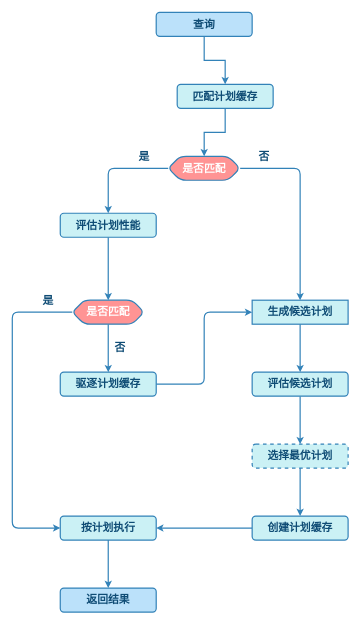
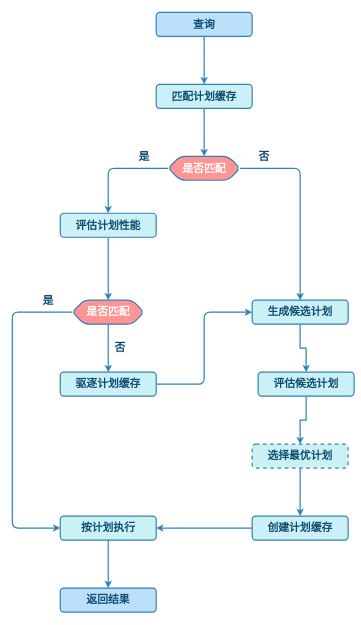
  <mxCell id="0" />
  <mxCell id="1" parent="0" />
  <mxCell id="2" value="" style="edgeStyle=orthogonalEdgeStyle;shape=connector;rounded=0;orthogonalLoop=1;jettySize=auto;html=1;labelBackgroundColor=default;strokeColor=#3282B8;strokeWidth=2;align=center;verticalAlign=middle;fontFamily=Comic Sans MS;fontSize=18;fontColor=#0F4C75;endArrow=classic;endFill=1;" parent="1" source="3" target="8" edge="1"><mxGeometry relative="1" as="geometry" /></mxCell>
- <mxCell id="3" value="匹配计划缓存" style="rounded=1;whiteSpace=wrap;html=1;fontFamily=Comic Sans MS;fontStyle=1;labelBackgroundColor=none;fillColor=#CBF1F5;strokeColor=#3282B8;fontColor=#0F4C75;shadow=0;container=0;fontSize=18;verticalAlign=middle;strokeWidth=2;" parent="1" vertex="1"><mxGeometry x="295" y="140" width="160" height="40" as="geometry" /></mxCell>
+ <mxCell id="3" value="匹配计划缓存" style="rounded=1;whiteSpace=wrap;html=1;fontFamily=Comic Sans MS;fontStyle=1;labelBackgroundColor=none;fillColor=#CBF1F5;strokeColor=#3282B8;fontColor=#0F4C75;shadow=0;container=0;fontSize=18;verticalAlign=middle;strokeWidth=2;" parent="1" vertex="1"><mxGeometry x="260" y="140" width="160" height="40" as="geometry" /></mxCell>
  <mxCell id="4" value="" style="edgeStyle=orthogonalEdgeStyle;shape=connector;rounded=0;orthogonalLoop=1;jettySize=auto;html=1;labelBackgroundColor=default;strokeColor=#3282B8;strokeWidth=2;align=center;verticalAlign=middle;fontFamily=Comic Sans MS;fontSize=18;fontColor=#0F4C75;endArrow=classic;endFill=1;entryX=0.5;entryY=0;entryDx=0;entryDy=0;" parent="1" source="5" target="15" edge="1"><mxGeometry relative="1" as="geometry" /></mxCell>
  <mxCell id="5" value="评估计划性能" style="rounded=1;whiteSpace=wrap;html=1;fontFamily=Comic Sans MS;fontStyle=1;labelBackgroundColor=none;fillColor=#CBF1F5;strokeColor=#3282B8;fontColor=#0F4C75;shadow=0;container=0;fontSize=18;verticalAlign=middle;strokeWidth=2;" parent="1" vertex="1"><mxGeometry x="100" y="355" width="160" height="40" as="geometry" /></mxCell>
  <mxCell id="6" style="edgeStyle=orthogonalEdgeStyle;shape=connector;rounded=1;orthogonalLoop=1;jettySize=auto;html=1;labelBackgroundColor=default;strokeColor=#3282B8;strokeWidth=2;align=center;verticalAlign=middle;fontFamily=Comic Sans MS;fontSize=18;fontColor=#0F4C75;endArrow=classic;endFill=1;" parent="1" source="8" target="5" edge="1"><mxGeometry relative="1" as="geometry" /></mxCell>
  <mxCell id="7" style="edgeStyle=orthogonalEdgeStyle;shape=connector;rounded=1;orthogonalLoop=1;jettySize=auto;html=1;entryX=0.5;entryY=0;entryDx=0;entryDy=0;labelBackgroundColor=default;strokeColor=#3282B8;strokeWidth=2;align=center;verticalAlign=middle;fontFamily=Comic Sans MS;fontSize=18;fontColor=#0F4C75;endArrow=classic;endFill=1;" parent="1" source="8" target="10" edge="1"><mxGeometry relative="1" as="geometry" /></mxCell>
  <mxCell id="8" value="&lt;div&gt;是否匹配&lt;/div&gt;" style="shape=hexagon;perimeter=hexagonPerimeter2;whiteSpace=wrap;html=1;fixedSize=1;rounded=1;shadow=0;strokeColor=#3282B8;strokeWidth=2;align=center;verticalAlign=middle;fontFamily=Comic Sans MS;fontSize=18;fontColor=#FFFFFF;fillColor=#FF9494;fontStyle=1" parent="1" vertex="1"><mxGeometry x="280" y="260" width="120" height="40" as="geometry" /></mxCell>
  <mxCell id="9" value="" style="edgeStyle=orthogonalEdgeStyle;shape=connector;rounded=0;orthogonalLoop=1;jettySize=auto;html=1;labelBackgroundColor=default;strokeColor=#3282B8;strokeWidth=2;align=center;verticalAlign=middle;fontFamily=Comic Sans MS;fontSize=18;fontColor=#0F4C75;endArrow=classic;endFill=1;" parent="1" source="10" target="17" edge="1"><mxGeometry relative="1" as="geometry" /></mxCell>
- <mxCell id="10" value="生成候选计划" style="whiteSpace=wrap;html=1;fontFamily=Comic Sans MS;fontStyle=1;labelBackgroundColor=none;fillColor=#CBF1F5;strokeColor=#3282B8;fontColor=#0F4C75;shadow=0;container=0;fontSize=18;verticalAlign=middle;strokeWidth=2;rounded=0;" parent="1" vertex="1"><mxGeometry x="420" y="500" width="160" height="40" as="geometry" /></mxCell>
+ <mxCell id="10" value="生成候选计划" style="rounded=1;whiteSpace=wrap;html=1;fontFamily=Comic Sans MS;fontStyle=1;labelBackgroundColor=none;fillColor=#CBF1F5;strokeColor=#3282B8;fontColor=#0F4C75;shadow=0;container=0;fontSize=18;verticalAlign=middle;strokeWidth=2;" parent="1" vertex="1"><mxGeometry x="420" y="500" width="160" height="40" as="geometry" /></mxCell>
  <mxCell id="11" value="" style="edgeStyle=orthogonalEdgeStyle;shape=connector;rounded=1;orthogonalLoop=1;jettySize=auto;html=1;labelBackgroundColor=default;strokeColor=#3282B8;strokeWidth=2;align=center;verticalAlign=middle;fontFamily=Comic Sans MS;fontSize=18;fontColor=#0F4C75;endArrow=classic;endFill=1;entryX=0;entryY=0.5;entryDx=0;entryDy=0;" parent="1" source="12" target="10" edge="1"><mxGeometry relative="1" as="geometry" /></mxCell>
  <mxCell id="12" value="驱逐计划缓存" style="rounded=1;whiteSpace=wrap;html=1;fontFamily=Comic Sans MS;fontStyle=1;labelBackgroundColor=none;fillColor=#CBF1F5;strokeColor=#3282B8;fontColor=#0F4C75;shadow=0;container=0;fontSize=18;verticalAlign=middle;strokeWidth=2;" parent="1" vertex="1"><mxGeometry x="100" y="620" width="160" height="40" as="geometry" /></mxCell>
  <mxCell id="13" value="" style="edgeStyle=orthogonalEdgeStyle;shape=connector;rounded=0;orthogonalLoop=1;jettySize=auto;html=1;labelBackgroundColor=default;strokeColor=#3282B8;strokeWidth=2;align=center;verticalAlign=middle;fontFamily=Comic Sans MS;fontSize=18;fontColor=#0F4C75;endArrow=classic;endFill=1;" parent="1" source="15" target="12" edge="1"><mxGeometry relative="1" as="geometry" /></mxCell>
  <mxCell id="14" style="edgeStyle=orthogonalEdgeStyle;shape=connector;rounded=1;orthogonalLoop=1;jettySize=auto;html=1;entryX=0;entryY=0.5;entryDx=0;entryDy=0;labelBackgroundColor=default;strokeColor=#3282B8;strokeWidth=2;align=center;verticalAlign=middle;fontFamily=Comic Sans MS;fontSize=18;fontColor=#0F4C75;endArrow=classic;endFill=1;exitX=0;exitY=0.5;exitDx=0;exitDy=0;" parent="1" source="15" target="23" edge="1"><mxGeometry relative="1" as="geometry"><Array as="points"><mxPoint x="20" y="520" /><mxPoint x="20" y="880" /></Array></mxGeometry></mxCell>
  <mxCell id="15" value="&lt;div&gt;是否匹配&lt;/div&gt;" style="shape=hexagon;perimeter=hexagonPerimeter2;whiteSpace=wrap;html=1;fixedSize=1;rounded=1;shadow=0;strokeColor=#3282B8;strokeWidth=2;align=center;verticalAlign=middle;fontFamily=Comic Sans MS;fontSize=18;fontColor=#FFFFFF;fillColor=#FF9494;fontStyle=1" parent="1" vertex="1"><mxGeometry x="120" y="500" width="120" height="40" as="geometry" /></mxCell>
  <mxCell id="16" value="" style="edgeStyle=orthogonalEdgeStyle;shape=connector;rounded=0;orthogonalLoop=1;jettySize=auto;html=1;labelBackgroundColor=default;strokeColor=#3282B8;strokeWidth=2;align=center;verticalAlign=middle;fontFamily=Comic Sans MS;fontSize=18;fontColor=#0F4C75;endArrow=classic;endFill=1;" parent="1" source="17" target="19" edge="1"><mxGeometry relative="1" as="geometry" /></mxCell>
- <mxCell id="17" value="评估候选计划" style="rounded=1;whiteSpace=wrap;html=1;fontFamily=Comic Sans MS;fontStyle=1;labelBackgroundColor=none;fillColor=#CBF1F5;strokeColor=#3282B8;fontColor=#0F4C75;shadow=0;container=0;fontSize=18;verticalAlign=middle;strokeWidth=2;" parent="1" vertex="1"><mxGeometry x="420" y="620" width="160" height="40" as="geometry" /></mxCell>
+ <mxCell id="17" value="评估候选计划" style="rounded=1;whiteSpace=wrap;html=1;fontFamily=Comic Sans MS;fontStyle=1;labelBackgroundColor=none;fillColor=#CBF1F5;strokeColor=#3282B8;fontColor=#0F4C75;shadow=0;container=0;fontSize=18;verticalAlign=middle;strokeWidth=2;" parent="1" vertex="1"><mxGeometry x="430" y="620" width="160" height="40" as="geometry" /></mxCell>
  <mxCell id="18" value="" style="edgeStyle=orthogonalEdgeStyle;shape=connector;rounded=0;orthogonalLoop=1;jettySize=auto;html=1;labelBackgroundColor=default;strokeColor=#3282B8;strokeWidth=2;align=center;verticalAlign=middle;fontFamily=Comic Sans MS;fontSize=18;fontColor=#0F4C75;endArrow=classic;endFill=1;" parent="1" source="19" target="21" edge="1"><mxGeometry relative="1" as="geometry" /></mxCell>
  <mxCell id="19" value="选择最优计划" style="rounded=1;whiteSpace=wrap;html=1;fontFamily=Comic Sans MS;fontStyle=1;labelBackgroundColor=none;fillColor=#CBF1F5;strokeColor=#3282B8;fontColor=#0F4C75;shadow=0;container=0;fontSize=18;verticalAlign=middle;strokeWidth=2;dashed=1;" parent="1" vertex="1"><mxGeometry x="420" y="740" width="160" height="40" as="geometry" /></mxCell>
  <mxCell id="20" style="edgeStyle=orthogonalEdgeStyle;shape=connector;rounded=0;orthogonalLoop=1;jettySize=auto;html=1;entryX=1;entryY=0.5;entryDx=0;entryDy=0;labelBackgroundColor=default;strokeColor=#3282B8;strokeWidth=2;align=center;verticalAlign=middle;fontFamily=Comic Sans MS;fontSize=18;fontColor=#0F4C75;endArrow=classic;endFill=1;" parent="1" source="21" target="23" edge="1"><mxGeometry relative="1" as="geometry" /></mxCell>
  <mxCell id="21" value="创建计划缓存" style="rounded=1;whiteSpace=wrap;html=1;fontFamily=Comic Sans MS;fontStyle=1;labelBackgroundColor=none;fillColor=#CBF1F5;strokeColor=#3282B8;fontColor=#0F4C75;shadow=0;container=0;fontSize=18;verticalAlign=middle;strokeWidth=2;" parent="1" vertex="1"><mxGeometry x="420" y="860" width="160" height="40" as="geometry" /></mxCell>
  <mxCell id="22" value="" style="edgeStyle=orthogonalEdgeStyle;shape=connector;rounded=0;orthogonalLoop=1;jettySize=auto;html=1;labelBackgroundColor=default;strokeColor=#3282B8;strokeWidth=2;align=center;verticalAlign=middle;fontFamily=Comic Sans MS;fontSize=18;fontColor=#0F4C75;endArrow=classic;endFill=1;" parent="1" source="23" target="24" edge="1"><mxGeometry relative="1" as="geometry" /></mxCell>
  <mxCell id="23" value="按计划执行" style="rounded=1;whiteSpace=wrap;html=1;fontFamily=Comic Sans MS;fontStyle=1;labelBackgroundColor=none;fillColor=#CBF1F5;strokeColor=#3282B8;fontColor=#0F4C75;shadow=0;container=0;fontSize=18;verticalAlign=middle;strokeWidth=2;" parent="1" vertex="1"><mxGeometry x="100" y="860" width="160" height="40" as="geometry" /></mxCell>
  <mxCell id="24" value="返回结果" style="rounded=1;whiteSpace=wrap;html=1;fontFamily=Comic Sans MS;fontStyle=1;labelBackgroundColor=none;fillColor=#BBE1FA;strokeColor=#3282B8;fontColor=#0F4C75;shadow=0;container=0;fontSize=18;verticalAlign=middle;strokeWidth=2;" parent="1" vertex="1"><mxGeometry x="100" y="980" width="160" height="40" as="geometry" /></mxCell>
  <mxCell id="25" value="" style="edgeStyle=orthogonalEdgeStyle;shape=connector;rounded=0;orthogonalLoop=1;jettySize=auto;html=1;labelBackgroundColor=default;strokeColor=#3282B8;strokeWidth=2;align=center;verticalAlign=middle;fontFamily=Comic Sans MS;fontSize=18;fontColor=#0F4C75;endArrow=classic;endFill=1;" parent="1" source="26" target="3" edge="1"><mxGeometry relative="1" as="geometry" /></mxCell>
  <mxCell id="26" value="查询" style="rounded=1;whiteSpace=wrap;html=1;fontFamily=Comic Sans MS;fontStyle=1;labelBackgroundColor=none;fillColor=#BBE1FA;strokeColor=#3282B8;fontColor=#0F4C75;shadow=0;container=0;fontSize=18;verticalAlign=middle;strokeWidth=2;" parent="1" vertex="1"><mxGeometry x="260" y="20" width="160" height="40" as="geometry" /></mxCell>
  <mxCell id="27" value="是" style="rounded=1;whiteSpace=wrap;html=1;fontFamily=Comic Sans MS;fontStyle=1;labelBackgroundColor=none;fillColor=none;strokeColor=none;fontColor=#0F4C75;shadow=0;container=0;fontSize=18;verticalAlign=middle;strokeWidth=2;" vertex="1" parent="1"><mxGeometry x="220" y="240" width="40" height="40" as="geometry" /></mxCell>
  <mxCell id="28" value="否" style="rounded=1;whiteSpace=wrap;html=1;fontFamily=Comic Sans MS;fontStyle=1;labelBackgroundColor=none;fillColor=none;strokeColor=none;fontColor=#0F4C75;shadow=0;container=0;fontSize=18;verticalAlign=middle;strokeWidth=2;" vertex="1" parent="1"><mxGeometry x="420" y="240" width="40" height="40" as="geometry" /></mxCell>
  <mxCell id="29" value="是" style="rounded=1;whiteSpace=wrap;html=1;fontFamily=Comic Sans MS;fontStyle=1;labelBackgroundColor=none;fillColor=none;strokeColor=none;fontColor=#0F4C75;shadow=0;container=0;fontSize=18;verticalAlign=middle;strokeWidth=2;" vertex="1" parent="1"><mxGeometry x="60" y="480" width="40" height="40" as="geometry" /></mxCell>
  <mxCell id="30" value="否" style="rounded=1;whiteSpace=wrap;html=1;fontFamily=Comic Sans MS;fontStyle=1;labelBackgroundColor=none;fillColor=none;strokeColor=none;fontColor=#0F4C75;shadow=0;container=0;fontSize=18;verticalAlign=middle;strokeWidth=2;" vertex="1" parent="1"><mxGeometry x="180" y="560" width="40" height="40" as="geometry" /></mxCell>
